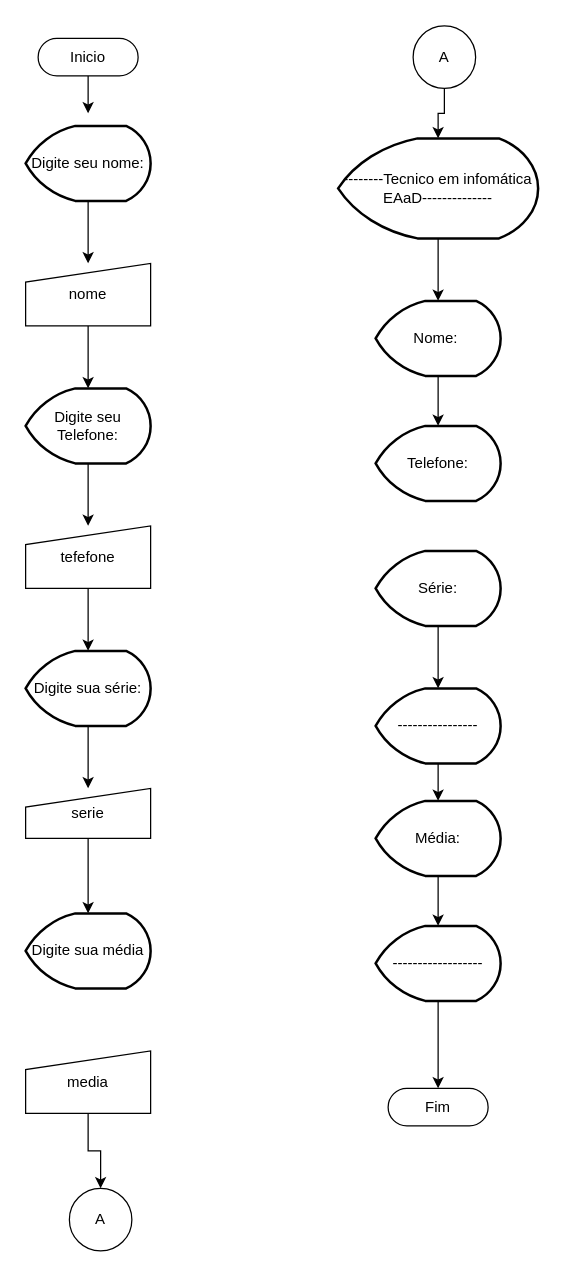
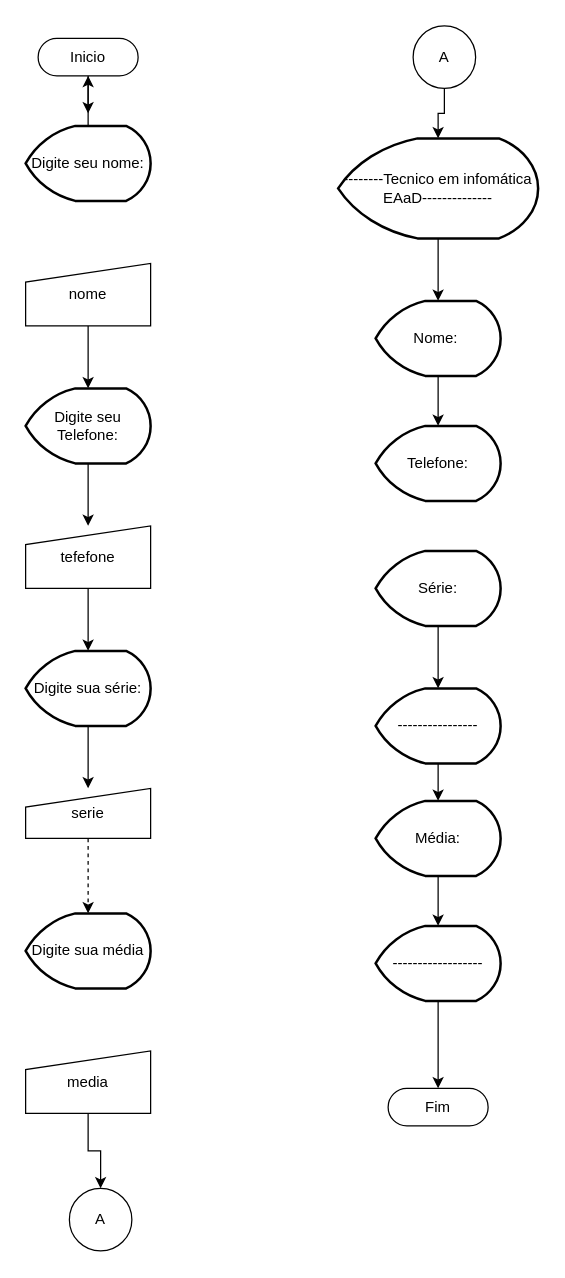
  <mxCell id="0" />
  <mxCell id="1" parent="0" />
  <mxCell id="2" style="edgeStyle=orthogonalEdgeStyle;rounded=0;orthogonalLoop=1;jettySize=auto;html=1;" edge="1" parent="1" source="3"><mxGeometry relative="1" as="geometry"><mxPoint x="70" y="90" as="targetPoint" /></mxGeometry></mxCell>
  <mxCell id="3" value="Inicio" style="html=1;dashed=0;whiteSpace=wrap;shape=mxgraph.dfd.start" vertex="1" parent="1"><mxGeometry x="30" y="30" width="80" height="30" as="geometry" /></mxCell>
  <mxCell id="4" value="" style="edgeStyle=orthogonalEdgeStyle;rounded=0;orthogonalLoop=1;jettySize=auto;html=1;" edge="1" parent="1" source="5" target="11"><mxGeometry relative="1" as="geometry" /></mxCell>
  <mxCell id="5" value="nome" style="shape=manualInput;whiteSpace=wrap;html=1;dashed=0;size=15;" vertex="1" parent="1"><mxGeometry x="20" y="210" width="100" height="50" as="geometry" /></mxCell>
- <mxCell id="6" value="" style="edgeStyle=orthogonalEdgeStyle;rounded=0;orthogonalLoop=1;jettySize=auto;html=1;" edge="1" parent="1" source="7" target="5"><mxGeometry relative="1" as="geometry" /></mxCell>
+ <mxCell id="6" value="" style="edgeStyle=orthogonalEdgeStyle;rounded=0;orthogonalLoop=1;jettySize=auto;html=1;" edge="1" parent="1" source="7" target="3"><mxGeometry relative="1" as="geometry" /></mxCell>
  <mxCell id="7" value="Digite seu nome:" style="strokeWidth=2;html=1;shape=mxgraph.flowchart.display;whiteSpace=wrap;" vertex="1" parent="1"><mxGeometry x="20" y="100" width="100" height="60" as="geometry" /></mxCell>
  <mxCell id="8" value="" style="edgeStyle=orthogonalEdgeStyle;rounded=0;orthogonalLoop=1;jettySize=auto;html=1;" edge="1" parent="1" source="9" target="15"><mxGeometry relative="1" as="geometry" /></mxCell>
  <mxCell id="9" value="tefefone" style="shape=manualInput;whiteSpace=wrap;html=1;dashed=0;size=15;" vertex="1" parent="1"><mxGeometry x="20" y="420" width="100" height="50" as="geometry" /></mxCell>
  <mxCell id="10" value="" style="edgeStyle=orthogonalEdgeStyle;rounded=0;orthogonalLoop=1;jettySize=auto;html=1;" edge="1" parent="1" source="11" target="9"><mxGeometry relative="1" as="geometry" /></mxCell>
  <mxCell id="11" value="Digite seu Telefone:" style="strokeWidth=2;html=1;shape=mxgraph.flowchart.display;whiteSpace=wrap;" vertex="1" parent="1"><mxGeometry x="20" y="310" width="100" height="60" as="geometry" /></mxCell>
- <mxCell id="12" value="" style="edgeStyle=orthogonalEdgeStyle;rounded=0;orthogonalLoop=1;jettySize=auto;html=1;" edge="1" parent="1" source="13" target="18"><mxGeometry relative="1" as="geometry" /></mxCell>
+ <mxCell id="12" value="" style="edgeStyle=orthogonalEdgeStyle;rounded=0;orthogonalLoop=1;jettySize=auto;html=1;dashed=1;" edge="1" parent="1" source="13" target="18"><mxGeometry relative="1" as="geometry" /></mxCell>
  <mxCell id="13" value="serie" style="shape=manualInput;whiteSpace=wrap;html=1;dashed=0;size=15;" vertex="1" parent="1"><mxGeometry x="20" y="630" width="100" height="40" as="geometry" /></mxCell>
  <mxCell id="14" value="" style="edgeStyle=orthogonalEdgeStyle;rounded=0;orthogonalLoop=1;jettySize=auto;html=1;" edge="1" parent="1" source="15" target="13"><mxGeometry relative="1" as="geometry" /></mxCell>
  <mxCell id="15" value="Digite sua série:" style="strokeWidth=2;html=1;shape=mxgraph.flowchart.display;whiteSpace=wrap;" vertex="1" parent="1"><mxGeometry x="20" y="520" width="100" height="60" as="geometry" /></mxCell>
  <mxCell id="16" value="" style="edgeStyle=orthogonalEdgeStyle;rounded=0;orthogonalLoop=1;jettySize=auto;html=1;" edge="1" parent="1" source="17" target="33"><mxGeometry relative="1" as="geometry" /></mxCell>
  <mxCell id="17" value="media" style="shape=manualInput;whiteSpace=wrap;html=1;dashed=0;size=15;" vertex="1" parent="1"><mxGeometry x="20" y="840" width="100" height="50" as="geometry" /></mxCell>
  <mxCell id="18" value="Digite sua média" style="strokeWidth=2;html=1;shape=mxgraph.flowchart.display;whiteSpace=wrap;" vertex="1" parent="1"><mxGeometry x="20" y="730" width="100" height="60" as="geometry" /></mxCell>
  <mxCell id="19" value="" style="edgeStyle=orthogonalEdgeStyle;rounded=0;orthogonalLoop=1;jettySize=auto;html=1;" edge="1" parent="1" source="20" target="21"><mxGeometry relative="1" as="geometry" /></mxCell>
  <mxCell id="20" value="Nome:&amp;nbsp;" style="strokeWidth=2;html=1;shape=mxgraph.flowchart.display;whiteSpace=wrap;" vertex="1" parent="1"><mxGeometry x="300" y="240" width="100" height="60" as="geometry" /></mxCell>
  <mxCell id="21" value="Telefone:" style="strokeWidth=2;html=1;shape=mxgraph.flowchart.display;whiteSpace=wrap;" vertex="1" parent="1"><mxGeometry x="300" y="340" width="100" height="60" as="geometry" /></mxCell>
  <mxCell id="22" value="" style="edgeStyle=orthogonalEdgeStyle;rounded=0;orthogonalLoop=1;jettySize=auto;html=1;" edge="1" parent="1" source="23" target="25"><mxGeometry relative="1" as="geometry" /></mxCell>
  <mxCell id="23" value="Série:" style="strokeWidth=2;html=1;shape=mxgraph.flowchart.display;whiteSpace=wrap;" vertex="1" parent="1"><mxGeometry x="300" y="440" width="100" height="60" as="geometry" /></mxCell>
  <mxCell id="24" value="" style="edgeStyle=orthogonalEdgeStyle;rounded=0;orthogonalLoop=1;jettySize=auto;html=1;" edge="1" parent="1" source="25" target="29"><mxGeometry relative="1" as="geometry" /></mxCell>
  <mxCell id="25" value="----------------" style="strokeWidth=2;html=1;shape=mxgraph.flowchart.display;whiteSpace=wrap;" vertex="1" parent="1"><mxGeometry x="300" y="550" width="100" height="60" as="geometry" /></mxCell>
  <mxCell id="26" value="" style="edgeStyle=orthogonalEdgeStyle;rounded=0;orthogonalLoop=1;jettySize=auto;html=1;" edge="1" parent="1" source="27" target="20"><mxGeometry relative="1" as="geometry" /></mxCell>
  <mxCell id="27" value="--------Tecnico em infomática EAaD--------------" style="strokeWidth=2;html=1;shape=mxgraph.flowchart.display;whiteSpace=wrap;" vertex="1" parent="1"><mxGeometry x="270" y="110" width="160" height="80" as="geometry" /></mxCell>
  <mxCell id="28" value="" style="edgeStyle=orthogonalEdgeStyle;rounded=0;orthogonalLoop=1;jettySize=auto;html=1;" edge="1" parent="1" source="29" target="31"><mxGeometry relative="1" as="geometry" /></mxCell>
  <mxCell id="29" value="Média:" style="strokeWidth=2;html=1;shape=mxgraph.flowchart.display;whiteSpace=wrap;" vertex="1" parent="1"><mxGeometry x="300" y="640" width="100" height="60" as="geometry" /></mxCell>
  <mxCell id="30" value="" style="edgeStyle=orthogonalEdgeStyle;rounded=0;orthogonalLoop=1;jettySize=auto;html=1;" edge="1" parent="1" source="31" target="32"><mxGeometry relative="1" as="geometry" /></mxCell>
  <mxCell id="31" value="------------------" style="strokeWidth=2;html=1;shape=mxgraph.flowchart.display;whiteSpace=wrap;" vertex="1" parent="1"><mxGeometry x="300" y="740" width="100" height="60" as="geometry" /></mxCell>
  <mxCell id="32" value="Fim" style="html=1;dashed=0;whiteSpace=wrap;shape=mxgraph.dfd.start" vertex="1" parent="1"><mxGeometry x="310" y="870" width="80" height="30" as="geometry" /></mxCell>
  <mxCell id="33" value="A" style="shape=ellipse;html=1;dashed=0;whiteSpace=wrap;aspect=fixed;perimeter=ellipsePerimeter;" vertex="1" parent="1"><mxGeometry x="55" y="950" width="50" height="50" as="geometry" /></mxCell>
  <mxCell id="34" value="" style="edgeStyle=orthogonalEdgeStyle;rounded=0;orthogonalLoop=1;jettySize=auto;html=1;" edge="1" parent="1" source="35" target="27"><mxGeometry relative="1" as="geometry" /></mxCell>
  <mxCell id="35" value="A" style="shape=ellipse;html=1;dashed=0;whiteSpace=wrap;aspect=fixed;perimeter=ellipsePerimeter;" vertex="1" parent="1"><mxGeometry x="330" y="20" width="50" height="50" as="geometry" /></mxCell>
